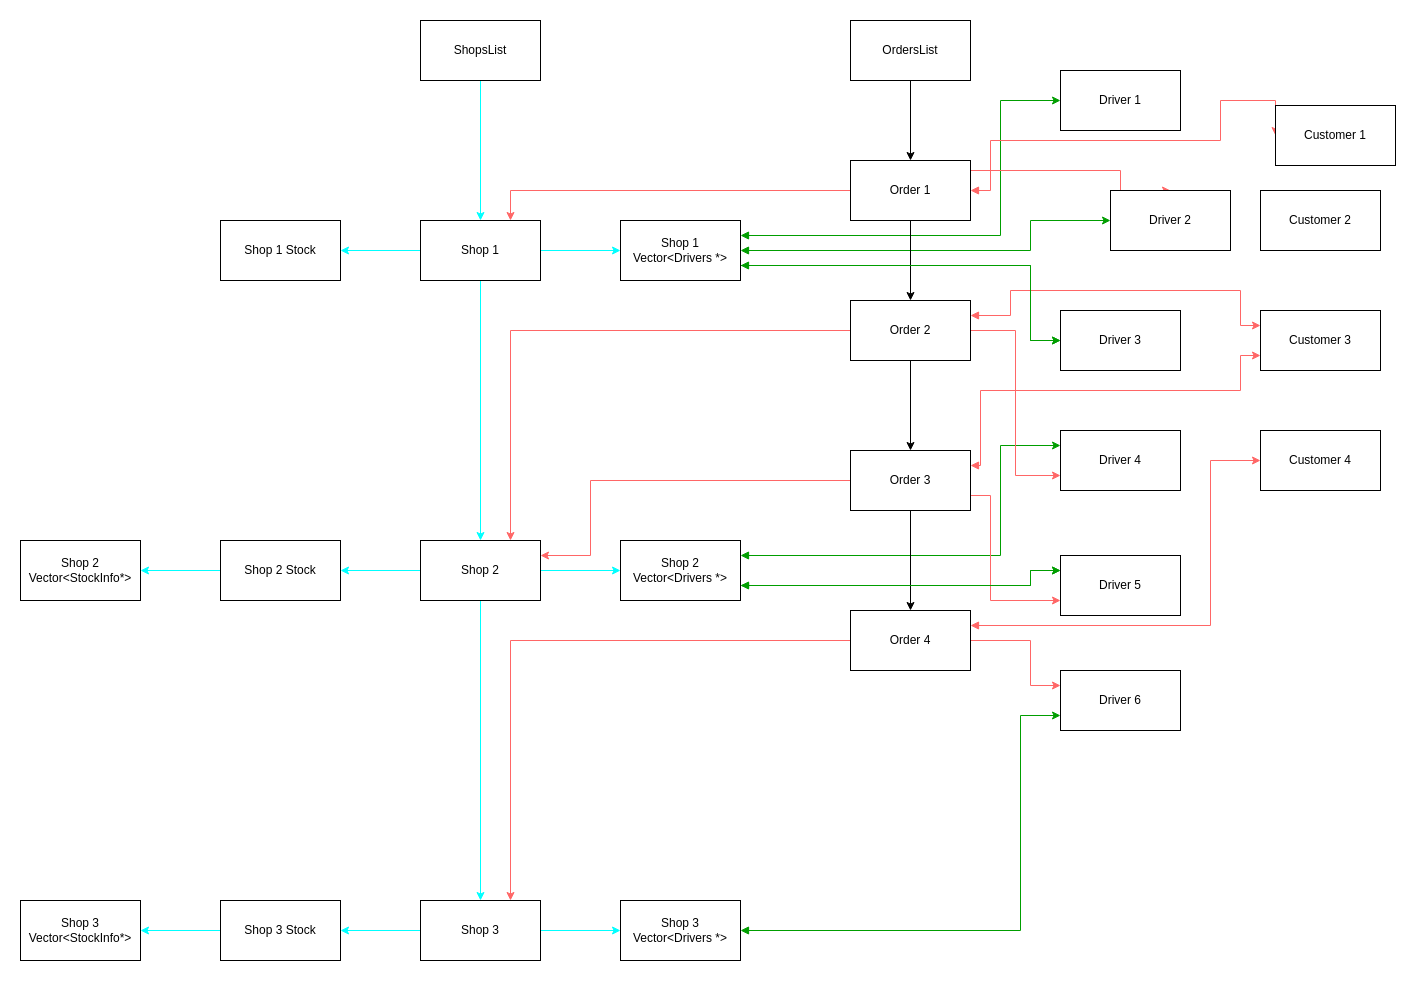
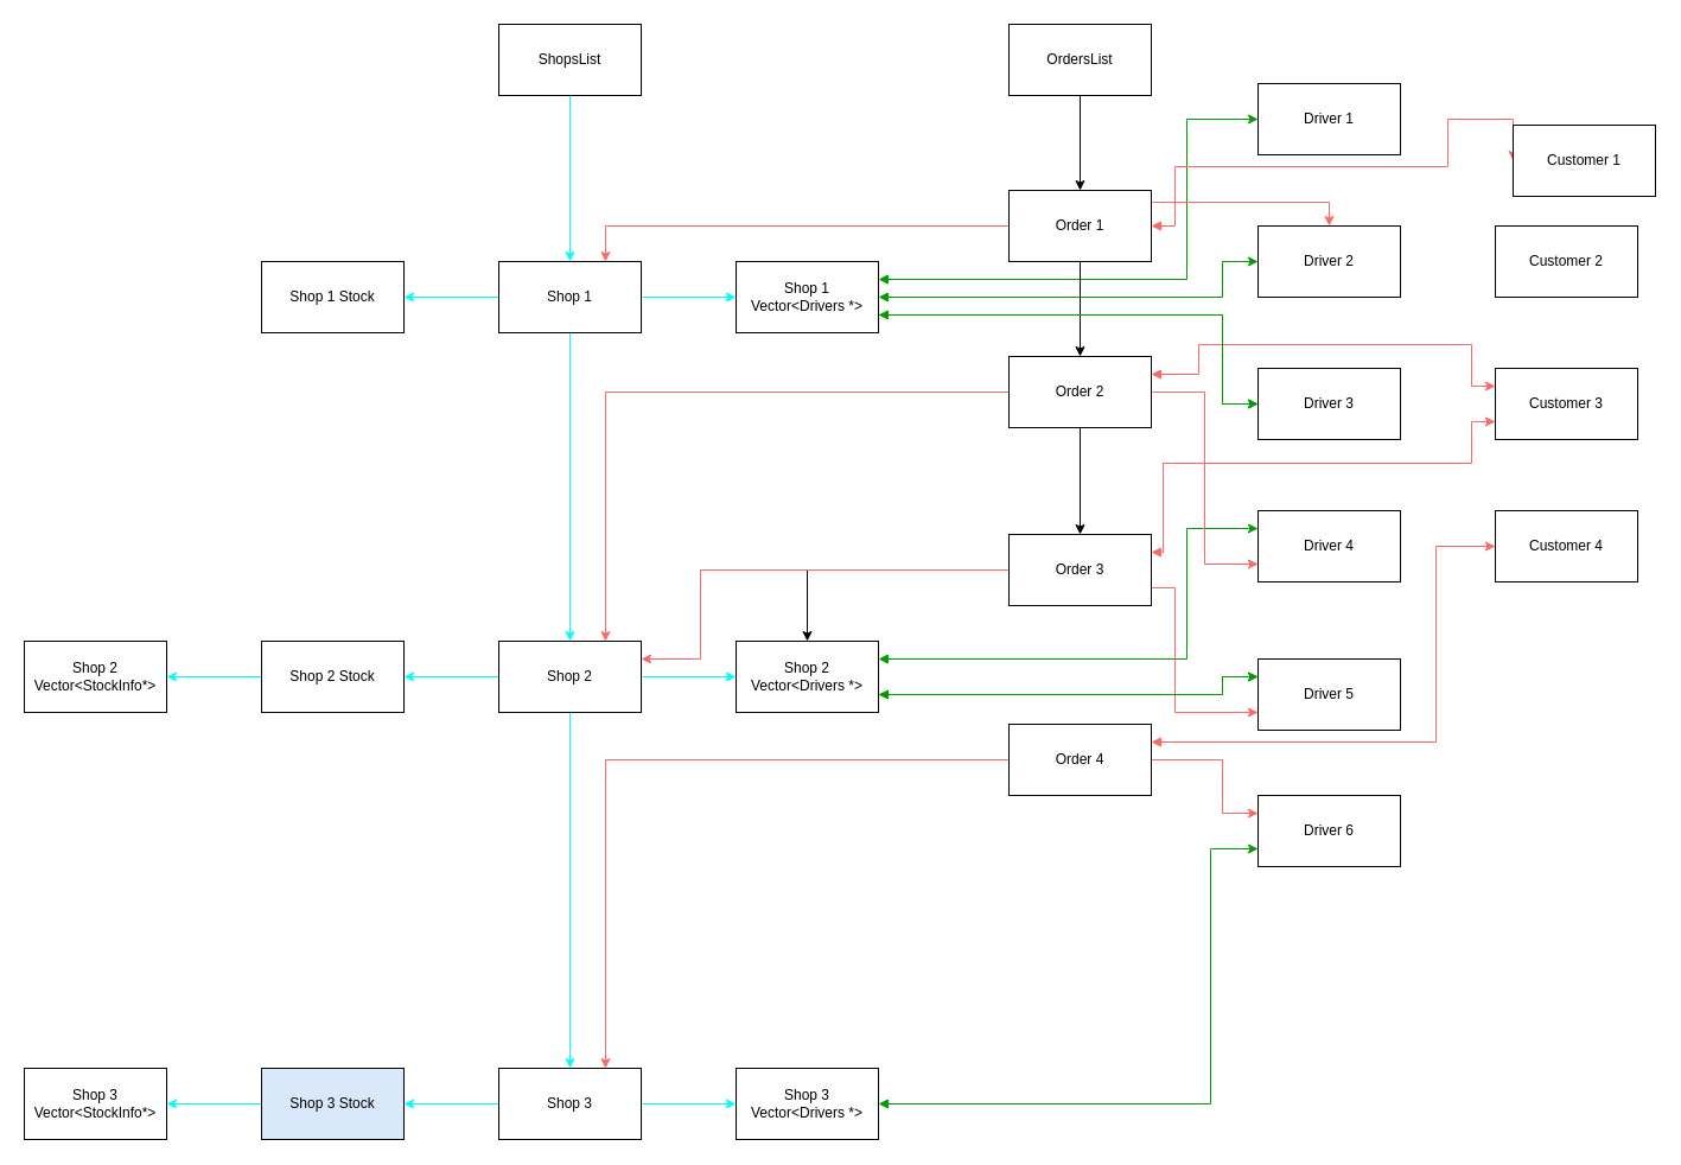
  <mxCell id="0" />
  <mxCell id="1" parent="0" />
  <mxCell id="2" value="" style="edgeStyle=orthogonalEdgeStyle;rounded=0;orthogonalLoop=1;jettySize=auto;html=1;strokeColor=#00FFFF;" edge="1" parent="1" source="3" target="7"><mxGeometry relative="1" as="geometry" /></mxCell>
  <mxCell id="3" value="ShopsList" style="rounded=0;whiteSpace=wrap;html=1;" vertex="1" parent="1"><mxGeometry x="420" y="20" width="120" height="60" as="geometry" /></mxCell>
  <mxCell id="4" value="" style="edgeStyle=orthogonalEdgeStyle;rounded=0;orthogonalLoop=1;jettySize=auto;html=1;strokeColor=#00FFFF;" edge="1" parent="1" source="7" target="11"><mxGeometry relative="1" as="geometry" /></mxCell>
  <mxCell id="5" value="" style="edgeStyle=orthogonalEdgeStyle;rounded=0;orthogonalLoop=1;jettySize=auto;html=1;strokeColor=#00FFFF;" edge="1" parent="1" source="7" target="15"><mxGeometry relative="1" as="geometry" /></mxCell>
  <mxCell id="6" value="" style="edgeStyle=orthogonalEdgeStyle;rounded=0;orthogonalLoop=1;jettySize=auto;html=1;strokeColor=#00FFFF;" edge="1" parent="1" source="7" target="27"><mxGeometry relative="1" as="geometry" /></mxCell>
  <mxCell id="7" value="Shop 1" style="whiteSpace=wrap;html=1;rounded=0;" vertex="1" parent="1"><mxGeometry x="420" y="220" width="120" height="60" as="geometry" /></mxCell>
  <mxCell id="8" value="" style="edgeStyle=orthogonalEdgeStyle;rounded=0;orthogonalLoop=1;jettySize=auto;html=1;strokeColor=#00FFFF;" edge="1" parent="1" source="11" target="14"><mxGeometry relative="1" as="geometry" /></mxCell>
  <mxCell id="9" value="" style="edgeStyle=orthogonalEdgeStyle;rounded=0;orthogonalLoop=1;jettySize=auto;html=1;strokeColor=#00FFFF;" edge="1" parent="1" source="11" target="17"><mxGeometry relative="1" as="geometry" /></mxCell>
  <mxCell id="10" value="" style="edgeStyle=orthogonalEdgeStyle;rounded=0;orthogonalLoop=1;jettySize=auto;html=1;strokeColor=#00FFFF;" edge="1" parent="1" source="11" target="30"><mxGeometry relative="1" as="geometry" /></mxCell>
  <mxCell id="11" value="Shop 2" style="whiteSpace=wrap;html=1;rounded=0;" vertex="1" parent="1"><mxGeometry x="420" y="540" width="120" height="60" as="geometry" /></mxCell>
  <mxCell id="12" value="" style="edgeStyle=orthogonalEdgeStyle;rounded=0;orthogonalLoop=1;jettySize=auto;html=1;strokeColor=#00FFFF;" edge="1" parent="1" source="14" target="19"><mxGeometry relative="1" as="geometry" /></mxCell>
  <mxCell id="13" value="" style="edgeStyle=orthogonalEdgeStyle;rounded=0;orthogonalLoop=1;jettySize=auto;html=1;strokeColor=#00FFFF;" edge="1" parent="1" source="14" target="32"><mxGeometry relative="1" as="geometry" /></mxCell>
  <mxCell id="14" value="Shop 3" style="whiteSpace=wrap;html=1;rounded=0;" vertex="1" parent="1"><mxGeometry x="420" y="900" width="120" height="60" as="geometry" /></mxCell>
  <mxCell id="15" value="Shop 1 Stock" style="whiteSpace=wrap;html=1;rounded=0;" vertex="1" parent="1"><mxGeometry x="220" y="220" width="120" height="60" as="geometry" /></mxCell>
  <mxCell id="16" value="" style="edgeStyle=orthogonalEdgeStyle;rounded=0;orthogonalLoop=1;jettySize=auto;html=1;strokeColor=#00FFFF;" edge="1" parent="1" source="17" target="20"><mxGeometry relative="1" as="geometry" /></mxCell>
  <mxCell id="17" value="Shop 2 Stock" style="whiteSpace=wrap;html=1;rounded=0;" vertex="1" parent="1"><mxGeometry x="220" y="540" width="120" height="60" as="geometry" /></mxCell>
  <mxCell id="18" value="" style="edgeStyle=orthogonalEdgeStyle;rounded=0;orthogonalLoop=1;jettySize=auto;html=1;strokeColor=#00FFFF;" edge="1" parent="1" source="19" target="21"><mxGeometry relative="1" as="geometry" /></mxCell>
- <mxCell id="19" value="Shop 3 Stock" style="whiteSpace=wrap;html=1;rounded=0;" vertex="1" parent="1"><mxGeometry x="220" y="900" width="120" height="60" as="geometry" /></mxCell>
+ <mxCell id="19" value="Shop 3 Stock" style="whiteSpace=wrap;html=1;rounded=0;fillColor=#dae8fc;" vertex="1" parent="1"><mxGeometry x="220" y="900" width="120" height="60" as="geometry" /></mxCell>
  <mxCell id="20" value="Shop 2&lt;br style=&quot;border-color: var(--border-color);&quot;&gt;Vector&amp;lt;StockInfo*&amp;gt;" style="whiteSpace=wrap;html=1;rounded=0;" vertex="1" parent="1"><mxGeometry x="20" y="540" width="120" height="60" as="geometry" /></mxCell>
  <mxCell id="21" value="Shop 3&lt;br style=&quot;border-color: var(--border-color);&quot;&gt;Vector&amp;lt;StockInfo*&amp;gt;" style="whiteSpace=wrap;html=1;rounded=0;" vertex="1" parent="1"><mxGeometry x="20" y="900" width="120" height="60" as="geometry" /></mxCell>
  <mxCell id="22" value="" style="edgeStyle=orthogonalEdgeStyle;rounded=0;orthogonalLoop=1;jettySize=auto;html=1;" edge="1" parent="1" source="23" target="37"><mxGeometry relative="1" as="geometry" /></mxCell>
  <mxCell id="23" value="OrdersList" style="rounded=0;whiteSpace=wrap;html=1;" vertex="1" parent="1"><mxGeometry x="850" y="20" width="120" height="60" as="geometry" /></mxCell>
  <mxCell id="24" style="edgeStyle=orthogonalEdgeStyle;rounded=0;orthogonalLoop=1;jettySize=auto;html=1;exitX=1;exitY=0.25;exitDx=0;exitDy=0;entryX=0;entryY=0.5;entryDx=0;entryDy=0;strokeColor=#009E00;startArrow=block;startFill=1;" edge="1" parent="1" source="27" target="52"><mxGeometry relative="1" as="geometry"><Array as="points"><mxPoint x="1000" y="235" /><mxPoint x="1000" y="100" /></Array></mxGeometry></mxCell>
  <mxCell id="25" style="edgeStyle=orthogonalEdgeStyle;rounded=0;orthogonalLoop=1;jettySize=auto;html=1;exitX=1;exitY=0.5;exitDx=0;exitDy=0;strokeColor=#009E00;startArrow=block;startFill=1;" edge="1" parent="1" source="27" target="53"><mxGeometry relative="1" as="geometry"><Array as="points"><mxPoint x="1030" y="250" /><mxPoint x="1030" y="220" /></Array></mxGeometry></mxCell>
  <mxCell id="26" style="edgeStyle=orthogonalEdgeStyle;rounded=0;orthogonalLoop=1;jettySize=auto;html=1;exitX=1;exitY=0.75;exitDx=0;exitDy=0;entryX=0;entryY=0.5;entryDx=0;entryDy=0;strokeColor=#009E00;" edge="1" parent="1" source="27" target="54"><mxGeometry relative="1" as="geometry"><Array as="points"><mxPoint x="1030" y="265" /><mxPoint x="1030" y="340" /></Array></mxGeometry></mxCell>
  <mxCell id="27" value="Shop 1&lt;br&gt;Vector&amp;lt;Drivers *&amp;gt;" style="whiteSpace=wrap;html=1;rounded=0;" vertex="1" parent="1"><mxGeometry x="620" y="220" width="120" height="60" as="geometry" /></mxCell>
  <mxCell id="28" style="edgeStyle=orthogonalEdgeStyle;rounded=0;orthogonalLoop=1;jettySize=auto;html=1;exitX=1;exitY=0.25;exitDx=0;exitDy=0;entryX=0;entryY=0.25;entryDx=0;entryDy=0;strokeColor=#009E00;startArrow=block;startFill=1;" edge="1" parent="1" source="30" target="55"><mxGeometry relative="1" as="geometry"><Array as="points"><mxPoint x="1000" y="555" /><mxPoint x="1000" y="445" /></Array></mxGeometry></mxCell>
  <mxCell id="29" style="edgeStyle=orthogonalEdgeStyle;rounded=0;orthogonalLoop=1;jettySize=auto;html=1;exitX=1;exitY=0.75;exitDx=0;exitDy=0;entryX=0;entryY=0.25;entryDx=0;entryDy=0;strokeColor=#009E00;startArrow=blockThin;startFill=1;" edge="1" parent="1" source="30" target="56"><mxGeometry relative="1" as="geometry"><Array as="points"><mxPoint x="1030" y="585" /><mxPoint x="1030" y="570" /></Array></mxGeometry></mxCell>
  <mxCell id="30" value="Shop 2&lt;br style=&quot;border-color: var(--border-color);&quot;&gt;Vector&amp;lt;Drivers *&amp;gt;" style="whiteSpace=wrap;html=1;rounded=0;" vertex="1" parent="1"><mxGeometry x="620" y="540" width="120" height="60" as="geometry" /></mxCell>
  <mxCell id="31" style="edgeStyle=orthogonalEdgeStyle;rounded=0;orthogonalLoop=1;jettySize=auto;html=1;exitX=1;exitY=0.5;exitDx=0;exitDy=0;entryX=0;entryY=0.75;entryDx=0;entryDy=0;strokeColor=#009E00;startArrow=block;startFill=1;" edge="1" parent="1" source="32" target="57"><mxGeometry relative="1" as="geometry"><mxPoint x="1050" y="700" as="targetPoint" /><Array as="points"><mxPoint x="1020" y="930" /><mxPoint x="1020" y="715" /></Array></mxGeometry></mxCell>
  <mxCell id="32" value="Shop 3&lt;br style=&quot;border-color: var(--border-color);&quot;&gt;Vector&amp;lt;Drivers *&amp;gt;" style="whiteSpace=wrap;html=1;rounded=0;" vertex="1" parent="1"><mxGeometry x="620" y="900" width="120" height="60" as="geometry" /></mxCell>
  <mxCell id="33" value="" style="edgeStyle=orthogonalEdgeStyle;rounded=0;orthogonalLoop=1;jettySize=auto;html=1;" edge="1" parent="1" source="37" target="42"><mxGeometry relative="1" as="geometry" /></mxCell>
  <mxCell id="34" style="edgeStyle=orthogonalEdgeStyle;rounded=0;orthogonalLoop=1;jettySize=auto;html=1;exitX=0;exitY=0.5;exitDx=0;exitDy=0;entryX=0.75;entryY=0;entryDx=0;entryDy=0;strokeColor=#FF6666;" edge="1" parent="1" source="37" target="7"><mxGeometry relative="1" as="geometry"><Array as="points"><mxPoint x="510" y="190" /></Array></mxGeometry></mxCell>
  <mxCell id="35" style="edgeStyle=orthogonalEdgeStyle;rounded=0;orthogonalLoop=1;jettySize=auto;html=1;exitX=1;exitY=0.5;exitDx=0;exitDy=0;entryX=0.5;entryY=0;entryDx=0;entryDy=0;strokeColor=#FF6666;" edge="1" parent="1" source="37" target="53"><mxGeometry relative="1" as="geometry"><Array as="points"><mxPoint x="970" y="170" /><mxPoint x="1120" y="170" /></Array></mxGeometry></mxCell>
  <mxCell id="36" style="edgeStyle=orthogonalEdgeStyle;rounded=0;orthogonalLoop=1;jettySize=auto;html=1;exitX=1;exitY=0.5;exitDx=0;exitDy=0;entryX=0;entryY=0.5;entryDx=0;entryDy=0;strokeColor=#FF6666;startArrow=block;startFill=1;" edge="1" parent="1" source="37" target="58"><mxGeometry relative="1" as="geometry"><Array as="points"><mxPoint x="990" y="190" /><mxPoint x="990" y="140" /><mxPoint x="1220" y="140" /><mxPoint x="1220" y="100" /></Array></mxGeometry></mxCell>
  <mxCell id="37" value="Order 1" style="rounded=0;whiteSpace=wrap;html=1;" vertex="1" parent="1"><mxGeometry x="850" y="160" width="120" height="60" as="geometry" /></mxCell>
  <mxCell id="38" value="" style="edgeStyle=orthogonalEdgeStyle;rounded=0;orthogonalLoop=1;jettySize=auto;html=1;" edge="1" parent="1" source="42" target="47"><mxGeometry relative="1" as="geometry" /></mxCell>
  <mxCell id="39" style="edgeStyle=orthogonalEdgeStyle;rounded=0;orthogonalLoop=1;jettySize=auto;html=1;exitX=0;exitY=0.5;exitDx=0;exitDy=0;entryX=0.75;entryY=0;entryDx=0;entryDy=0;strokeColor=#FF6666;" edge="1" parent="1" source="42" target="11"><mxGeometry relative="1" as="geometry"><Array as="points"><mxPoint x="510" y="330" /></Array></mxGeometry></mxCell>
  <mxCell id="40" style="edgeStyle=orthogonalEdgeStyle;rounded=0;orthogonalLoop=1;jettySize=auto;html=1;exitX=1;exitY=0.5;exitDx=0;exitDy=0;entryX=0;entryY=0.75;entryDx=0;entryDy=0;strokeColor=#FF6666;" edge="1" parent="1" source="42" target="55"><mxGeometry relative="1" as="geometry" /></mxCell>
  <mxCell id="41" style="edgeStyle=orthogonalEdgeStyle;rounded=0;orthogonalLoop=1;jettySize=auto;html=1;exitX=1;exitY=0.25;exitDx=0;exitDy=0;entryX=0;entryY=0.25;entryDx=0;entryDy=0;strokeColor=#FF6666;startArrow=block;startFill=1;" edge="1" parent="1" source="42" target="60"><mxGeometry relative="1" as="geometry"><Array as="points"><mxPoint x="1010" y="315" /><mxPoint x="1010" y="290" /><mxPoint x="1240" y="290" /><mxPoint x="1240" y="325" /></Array></mxGeometry></mxCell>
  <mxCell id="42" value="Order 2" style="rounded=0;whiteSpace=wrap;html=1;" vertex="1" parent="1"><mxGeometry x="850" y="300" width="120" height="60" as="geometry" /></mxCell>
- <mxCell id="43" value="" style="edgeStyle=orthogonalEdgeStyle;rounded=0;orthogonalLoop=1;jettySize=auto;html=1;" edge="1" parent="1" source="47" target="51"><mxGeometry relative="1" as="geometry" /></mxCell>
+ <mxCell id="43" value="" style="edgeStyle=orthogonalEdgeStyle;rounded=0;orthogonalLoop=1;jettySize=auto;html=1;" edge="1" parent="1" source="47" target="30"><mxGeometry relative="1" as="geometry" /></mxCell>
  <mxCell id="44" style="edgeStyle=orthogonalEdgeStyle;rounded=0;orthogonalLoop=1;jettySize=auto;html=1;exitX=0;exitY=0.25;exitDx=0;exitDy=0;entryX=1;entryY=0.25;entryDx=0;entryDy=0;strokeColor=#FF6666;" edge="1" parent="1" source="47" target="11"><mxGeometry relative="1" as="geometry"><mxPoint x="560" y="490" as="targetPoint" /><Array as="points"><mxPoint x="850" y="480" /><mxPoint x="590" y="480" /><mxPoint x="590" y="555" /></Array></mxGeometry></mxCell>
  <mxCell id="45" style="edgeStyle=orthogonalEdgeStyle;rounded=0;orthogonalLoop=1;jettySize=auto;html=1;exitX=1;exitY=0.75;exitDx=0;exitDy=0;entryX=0;entryY=0.75;entryDx=0;entryDy=0;strokeColor=#FF6666;" edge="1" parent="1" source="47" target="56"><mxGeometry relative="1" as="geometry"><Array as="points"><mxPoint x="990" y="495" /><mxPoint x="990" y="600" /></Array></mxGeometry></mxCell>
  <mxCell id="46" style="edgeStyle=orthogonalEdgeStyle;rounded=0;orthogonalLoop=1;jettySize=auto;html=1;exitX=1;exitY=0.25;exitDx=0;exitDy=0;entryX=0;entryY=0.75;entryDx=0;entryDy=0;strokeColor=#FF6666;startArrow=block;startFill=1;" edge="1" parent="1" source="47" target="60"><mxGeometry relative="1" as="geometry"><Array as="points"><mxPoint x="980" y="465" /><mxPoint x="980" y="390" /><mxPoint x="1240" y="390" /><mxPoint x="1240" y="355" /></Array></mxGeometry></mxCell>
  <mxCell id="47" value="Order 3" style="rounded=0;whiteSpace=wrap;html=1;" vertex="1" parent="1"><mxGeometry x="850" y="450" width="120" height="60" as="geometry" /></mxCell>
  <mxCell id="48" style="edgeStyle=orthogonalEdgeStyle;rounded=0;orthogonalLoop=1;jettySize=auto;html=1;exitX=0;exitY=0.5;exitDx=0;exitDy=0;entryX=0.75;entryY=0;entryDx=0;entryDy=0;strokeColor=#FF6666;" edge="1" parent="1" source="51" target="14"><mxGeometry relative="1" as="geometry"><Array as="points"><mxPoint x="850" y="640" /><mxPoint x="510" y="640" /></Array></mxGeometry></mxCell>
  <mxCell id="49" style="edgeStyle=orthogonalEdgeStyle;rounded=0;orthogonalLoop=1;jettySize=auto;html=1;exitX=1;exitY=0.5;exitDx=0;exitDy=0;entryX=0;entryY=0.25;entryDx=0;entryDy=0;strokeColor=#FF6666;" edge="1" parent="1" source="51" target="57"><mxGeometry relative="1" as="geometry"><Array as="points"><mxPoint x="1030" y="640" /><mxPoint x="1030" y="685" /></Array></mxGeometry></mxCell>
  <mxCell id="50" style="edgeStyle=orthogonalEdgeStyle;rounded=0;orthogonalLoop=1;jettySize=auto;html=1;exitX=1;exitY=0.25;exitDx=0;exitDy=0;entryX=0;entryY=0.5;entryDx=0;entryDy=0;strokeColor=#FF6666;startArrow=block;startFill=1;" edge="1" parent="1" source="51" target="61"><mxGeometry relative="1" as="geometry"><Array as="points"><mxPoint x="1210" y="625" /><mxPoint x="1210" y="460" /></Array></mxGeometry></mxCell>
  <mxCell id="51" value="Order 4" style="rounded=0;whiteSpace=wrap;html=1;" vertex="1" parent="1"><mxGeometry x="850" y="610" width="120" height="60" as="geometry" /></mxCell>
  <mxCell id="52" value="Driver 1" style="rounded=0;whiteSpace=wrap;html=1;" vertex="1" parent="1"><mxGeometry x="1060" y="70" width="120" height="60" as="geometry" /></mxCell>
- <mxCell id="53" value="Driver 2" style="rounded=0;whiteSpace=wrap;html=1;" vertex="1" parent="1"><mxGeometry x="1110" y="190" width="120" height="60" as="geometry" /></mxCell>
+ <mxCell id="53" value="Driver 2" style="rounded=0;whiteSpace=wrap;html=1;" vertex="1" parent="1"><mxGeometry x="1060" y="190" width="120" height="60" as="geometry" /></mxCell>
  <mxCell id="54" value="Driver 3" style="rounded=0;whiteSpace=wrap;html=1;" vertex="1" parent="1"><mxGeometry x="1060" y="310" width="120" height="60" as="geometry" /></mxCell>
  <mxCell id="55" value="Driver 4" style="rounded=0;whiteSpace=wrap;html=1;" vertex="1" parent="1"><mxGeometry x="1060" y="430" width="120" height="60" as="geometry" /></mxCell>
  <mxCell id="56" value="Driver 5" style="rounded=0;whiteSpace=wrap;html=1;" vertex="1" parent="1"><mxGeometry x="1060" y="555" width="120" height="60" as="geometry" /></mxCell>
  <mxCell id="57" value="Driver 6" style="rounded=0;whiteSpace=wrap;html=1;" vertex="1" parent="1"><mxGeometry x="1060" y="670" width="120" height="60" as="geometry" /></mxCell>
  <mxCell id="58" value="Customer 1" style="rounded=0;whiteSpace=wrap;html=1;" vertex="1" parent="1"><mxGeometry x="1275" y="105" width="120" height="60" as="geometry" /></mxCell>
  <mxCell id="59" value="Customer 2" style="rounded=0;whiteSpace=wrap;html=1;" vertex="1" parent="1"><mxGeometry x="1260" y="190" width="120" height="60" as="geometry" /></mxCell>
  <mxCell id="60" value="Customer 3" style="rounded=0;whiteSpace=wrap;html=1;" vertex="1" parent="1"><mxGeometry x="1260" y="310" width="120" height="60" as="geometry" /></mxCell>
  <mxCell id="61" value="Customer 4" style="rounded=0;whiteSpace=wrap;html=1;" vertex="1" parent="1"><mxGeometry x="1260" y="430" width="120" height="60" as="geometry" /></mxCell>
  <mxCell id="62" style="edgeStyle=orthogonalEdgeStyle;rounded=0;orthogonalLoop=1;jettySize=auto;html=1;exitX=1;exitY=0.75;exitDx=0;exitDy=0;entryX=0;entryY=0.25;entryDx=0;entryDy=0;strokeColor=#009E00;startArrow=block;startFill=1;" edge="1" parent="1"><mxGeometry relative="1" as="geometry"><mxPoint x="740" y="585" as="sourcePoint" /><mxPoint x="1060" y="570" as="targetPoint" /><Array as="points"><mxPoint x="1030" y="585" /><mxPoint x="1030" y="570" /></Array></mxGeometry></mxCell>
  <mxCell id="63" style="edgeStyle=orthogonalEdgeStyle;rounded=0;orthogonalLoop=1;jettySize=auto;html=1;exitX=1;exitY=0.75;exitDx=0;exitDy=0;entryX=0;entryY=0.5;entryDx=0;entryDy=0;strokeColor=#009E00;startArrow=block;startFill=1;" edge="1" parent="1"><mxGeometry relative="1" as="geometry"><mxPoint x="740" y="265" as="sourcePoint" /><mxPoint x="1060" y="340" as="targetPoint" /><Array as="points"><mxPoint x="1030" y="265" /><mxPoint x="1030" y="340" /></Array></mxGeometry></mxCell>
